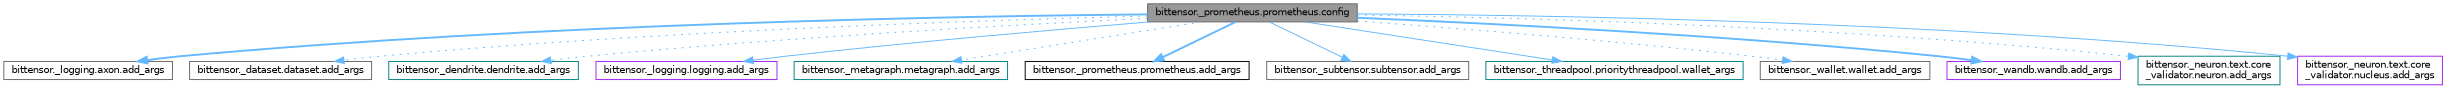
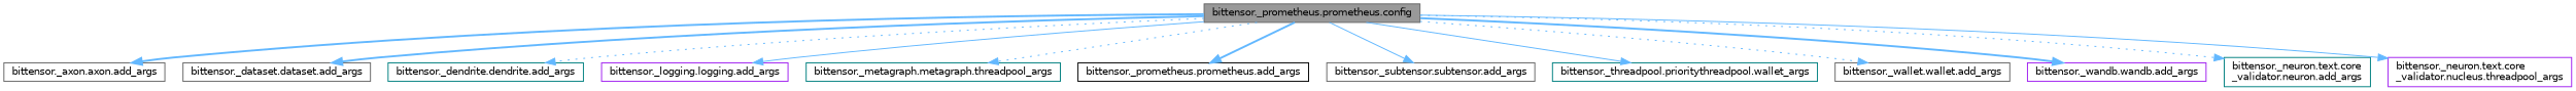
  digraph {
    rankdir=TB
    node [color=gray40 fillcolor=white fontname=Helvetica fontsize=10 shape=box style=filled]
    edge [color=steelblue1 fontname=Helvetica fontsize=10 labelfontname=Helvetica labelfontsize=10 style=bold]
    n1 [fillcolor=grey60 fontcolor=black height=0.2 label="bittensor._prometheus.prometheus.config" width=0.4]
-   n2 [height=0.2 label="bittensor._logging.axon.add_args" width=0.4]
+   n2 [height=0.2 label="bittensor._axon.axon.add_args" width=0.4]
    n3 [height=0.2 label="bittensor._dataset.dataset.add_args" width=0.4]
    n4 [color=teal height=0.2 label="bittensor._dendrite.dendrite.add_args" width=0.4]
    n5 [color=purple height=0.2 label="bittensor._logging.logging.add_args" width=0.4]
-   n6 [color=teal height=0.2 label="bittensor._metagraph.metagraph.add_args" width=0.4]
+   n6 [color=teal height=0.2 label="bittensor._metagraph.metagraph.threadpool_args" width=0.4]
    n7 [color=black height=0.2 label="bittensor._prometheus.prometheus.add_args" width=0.4]
    n8 [height=0.2 label="bittensor._subtensor.subtensor.add_args" width=0.4]
    n9 [color=teal height=0.2 label="bittensor._threadpool.prioritythreadpool.wallet_args" width=0.4]
    n10 [height=0.2 label="bittensor._wallet.wallet.add_args" width=0.4]
    n11 [color=purple height=0.2 label="bittensor._wandb.wandb.add_args" width=0.4]
    n12 [color=teal height=0.2 label="bittensor._neuron.text.core\l_validator.neuron.add_args" width=0.4]
-   n13 [color=purple height=0.2 label="bittensor._neuron.text.core\l_validator.nucleus.add_args" width=0.4]
+   n13 [color=purple height=0.2 label="bittensor._neuron.text.core\l_validator.nucleus.threadpool_args" width=0.4]
    n1 -> n2
-   n1 -> n3 [style=dotted]
+   n1 -> n3
    n1 -> n4 [style=dotted]
    n1 -> n5 [style=solid]
    n1 -> n6 [style=dotted]
    n1 -> n7
    n1 -> n8 [style=solid]
    n1 -> n9 [style=solid]
    n1 -> n10 [style=dotted]
    n1 -> n11
    n1 -> n12 [style=dotted]
    n1 -> n13 [style=solid]
  }
